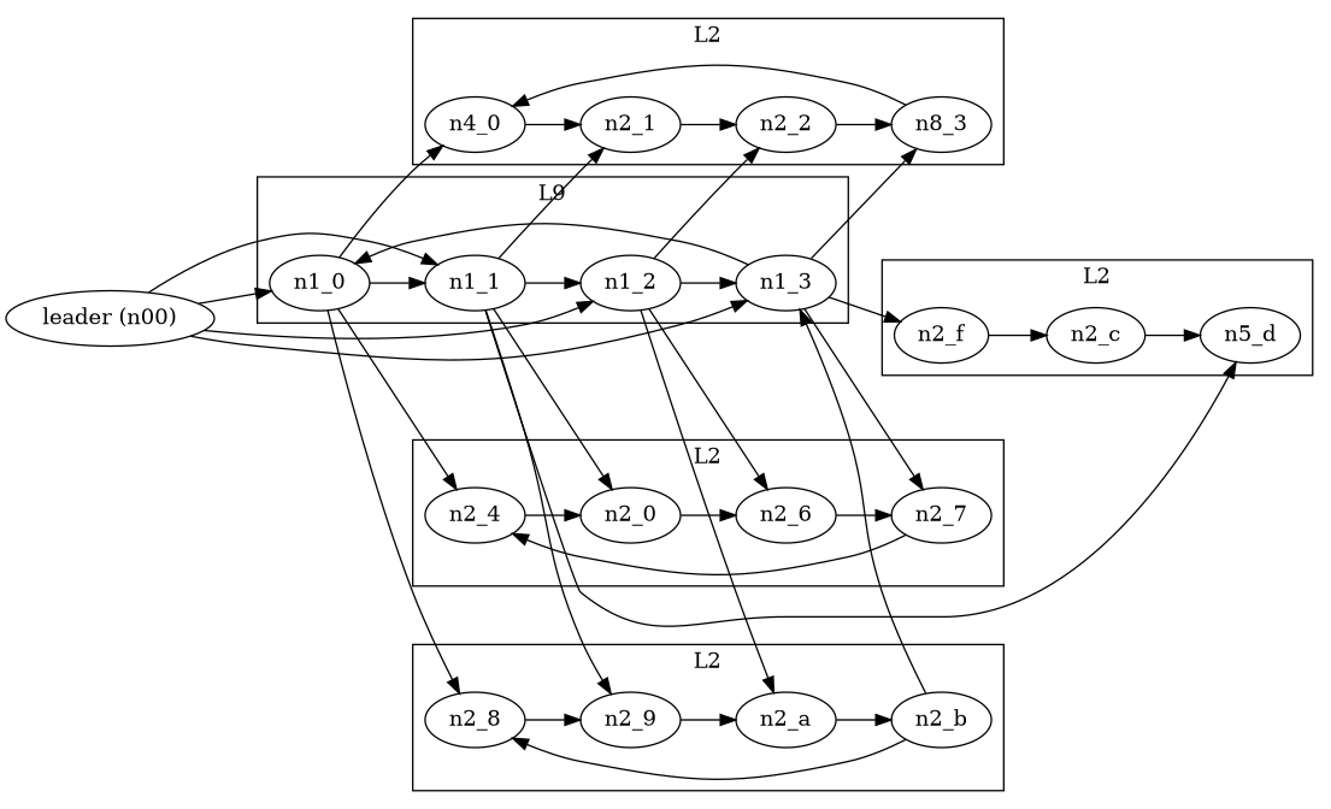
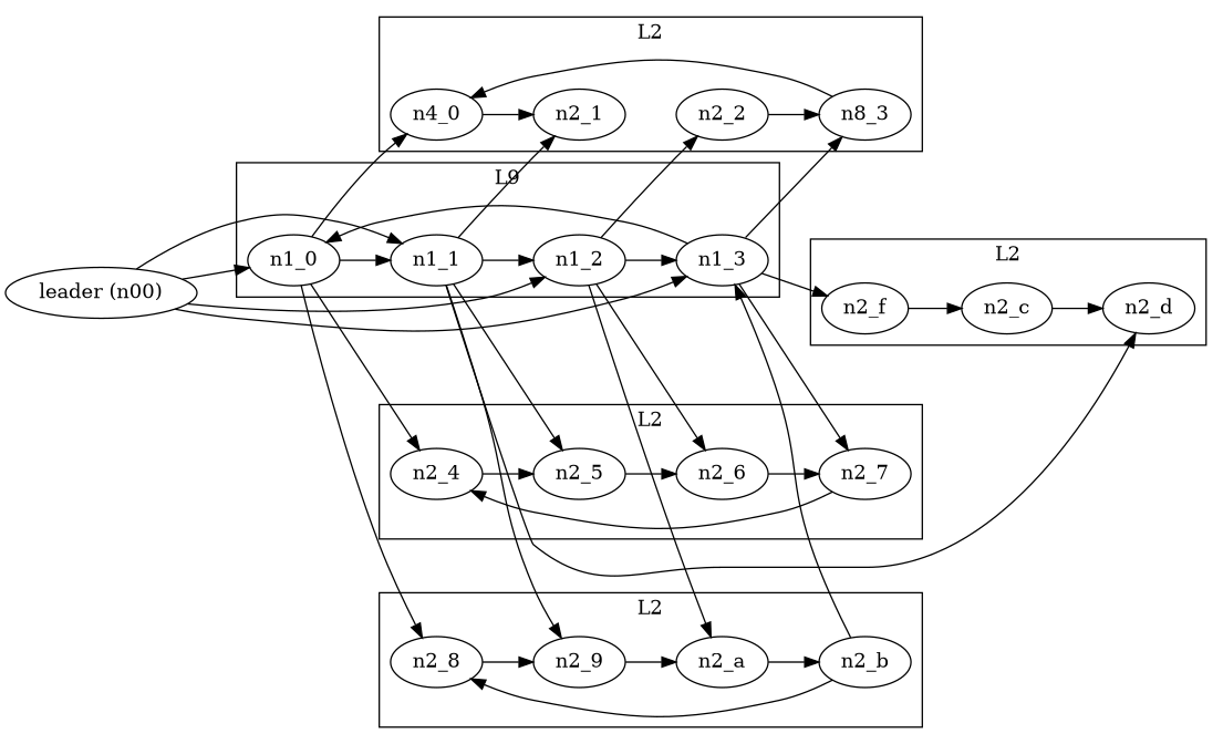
  digraph {
    rankdir=LR
    n1_0
    n1_1
    n1_2
    n1_3
    n5 [label=n4_0]
    n2_1
    n2_2
    n8 [label=n8_3]
    n2_4
-   n2_5 [label=n2_0]
+   n2_5
    n2_6
    n2_7
    n2_8
    n2_9
    n2_a
    n2_b
    n2_c
-   n2_d [label=n5_d]
+   n2_d
    n2_f
    n20 [label="leader (n00)"]
    subgraph cluster_1 {
      label=L9
      n1_0
      n1_1
      n1_2
      n1_3
    }
    subgraph cluster_2 {
      label=L2
      n5
      n2_1
      n2_2
      n8
    }
    subgraph cluster_3 {
      label=L2
      n2_4
      n2_5
      n2_6
      n2_7
    }
    subgraph cluster_4 {
      label=L2
      n2_8
      n2_9
      n2_a
      n2_b
    }
    subgraph cluster_5 {
      label=L2
      n2_c
      n2_d
      n2_f
    }
    n1_0 -> n1_1
    n1_0 -> n5
    n1_0 -> n2_4
    n1_0 -> n2_8
    n1_1 -> n1_2
    n1_1 -> n2_1
    n1_1 -> n2_5
    n1_1 -> n2_9
    n1_1 -> n2_d
    n1_2 -> n1_3
    n1_2 -> n2_2
    n1_2 -> n2_6
    n1_2 -> n2_a
    n1_3 -> n1_0
    n1_3 -> n8
    n1_3 -> n2_7
    n1_3 -> n2_f
    n5 -> n2_1
-   n2_1 -> n2_2
    n2_2 -> n8
    n8 -> n5
    n2_4 -> n2_5
    n2_5 -> n2_6
    n2_6 -> n2_7
    n2_7 -> n2_4
    n2_8 -> n2_9
    n2_9 -> n2_a
    n2_a -> n2_b
    n2_b -> n1_3
    n2_b -> n2_8
    n2_c -> n2_d
    n2_f -> n2_c
    n20 -> n1_0
    n20 -> n1_1
    n20 -> n1_2
    n20 -> n1_3
  }
